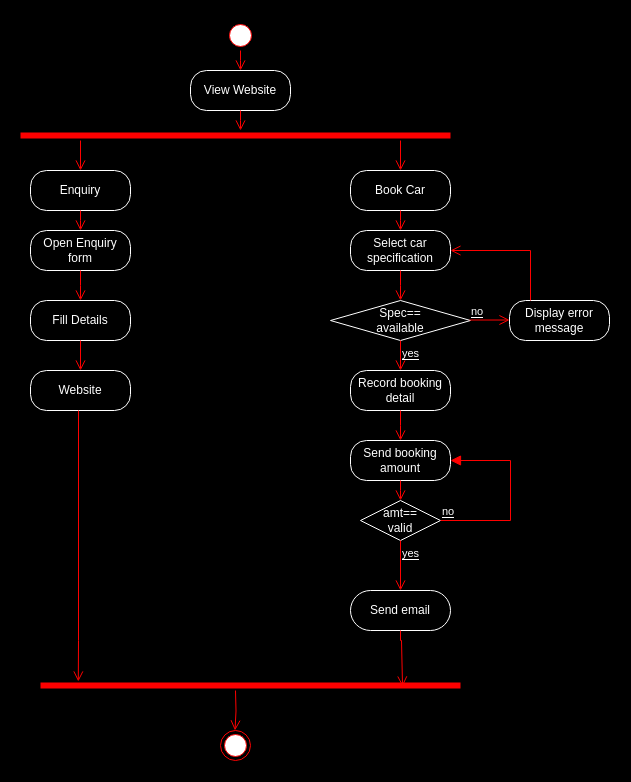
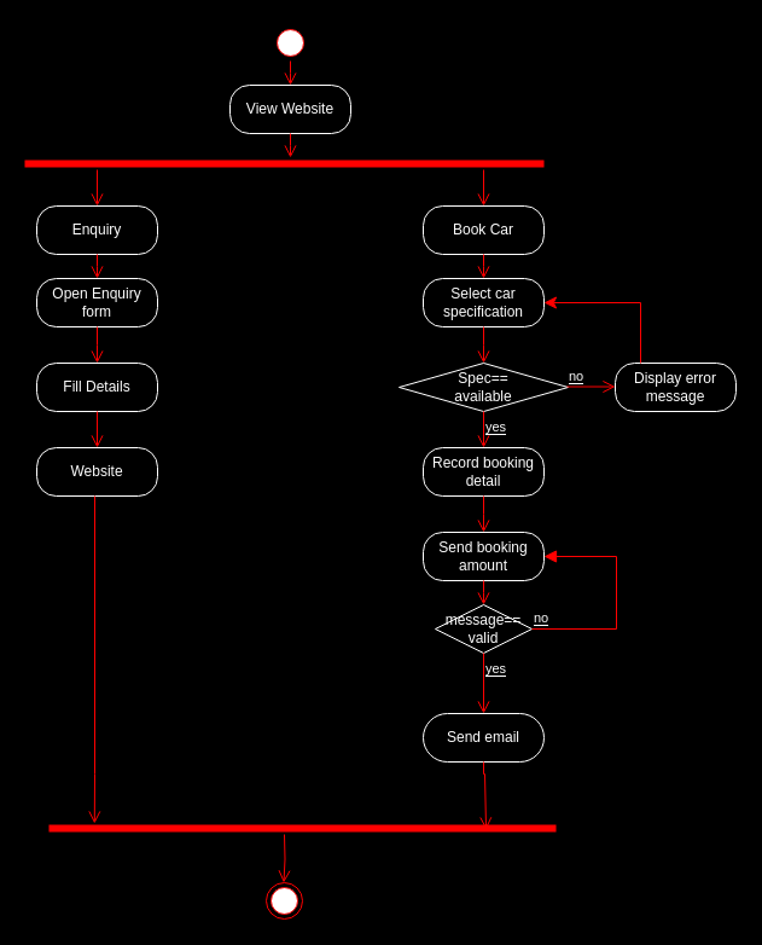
  <mxCell id="0" />
  <mxCell id="1" parent="0" />
  <mxCell id="2" value="&lt;font color=&quot;#ffffff&quot;&gt;View Website&lt;/font&gt;" style="rounded=1;whiteSpace=wrap;html=1;arcSize=40;fontColor=#000000;fillColor=#000000;strokeColor=#FFFFFF;gradientColor=none;" vertex="1" parent="1"><mxGeometry x="190" y="70" width="100" height="40" as="geometry" /></mxCell>
  <mxCell id="3" value="" style="edgeStyle=orthogonalEdgeStyle;html=1;verticalAlign=bottom;endArrow=open;endSize=8;strokeColor=#ff0000;rounded=0;" edge="1" source="2" parent="1"><mxGeometry relative="1" as="geometry"><mxPoint x="240" y="130" as="targetPoint" /></mxGeometry></mxCell>
  <mxCell id="4" value="" style="ellipse;html=1;shape=startState;fillColor=#FFFFFF;strokeColor=#ff0000;" vertex="1" parent="1"><mxGeometry x="225" y="20" width="30" height="30" as="geometry" /></mxCell>
  <mxCell id="5" value="" style="edgeStyle=orthogonalEdgeStyle;html=1;verticalAlign=bottom;endArrow=open;endSize=8;strokeColor=#ff0000;rounded=0;" edge="1" source="4" parent="1"><mxGeometry relative="1" as="geometry"><mxPoint x="240" y="70" as="targetPoint" /></mxGeometry></mxCell>
  <mxCell id="6" value="" style="shape=line;html=1;strokeWidth=6;strokeColor=#ff0000;" vertex="1" parent="1"><mxGeometry x="20" y="130" width="430" height="10" as="geometry" /></mxCell>
  <mxCell id="7" value="" style="edgeStyle=orthogonalEdgeStyle;html=1;verticalAlign=bottom;endArrow=open;endSize=8;strokeColor=#ff0000;rounded=0;fontStyle=1" edge="1" parent="1"><mxGeometry relative="1" as="geometry"><mxPoint x="400" y="170" as="targetPoint" /><mxPoint x="400" y="140" as="sourcePoint" /></mxGeometry></mxCell>
  <mxCell id="8" value="" style="edgeStyle=orthogonalEdgeStyle;html=1;verticalAlign=bottom;endArrow=open;endSize=8;strokeColor=#ff0000;rounded=0;fontStyle=1" edge="1" parent="1"><mxGeometry relative="1" as="geometry"><mxPoint x="80" y="170" as="targetPoint" /><mxPoint x="80" y="140" as="sourcePoint" /></mxGeometry></mxCell>
  <mxCell id="9" value="&lt;font color=&quot;#ffffff&quot;&gt;Enquiry&lt;/font&gt;" style="rounded=1;whiteSpace=wrap;html=1;arcSize=40;fontColor=#000000;fillColor=#000000;strokeColor=#FFFFFF;" vertex="1" parent="1"><mxGeometry x="30" y="170" width="100" height="40" as="geometry" /></mxCell>
  <mxCell id="10" value="" style="edgeStyle=orthogonalEdgeStyle;html=1;verticalAlign=bottom;endArrow=open;endSize=8;strokeColor=#ff0000;rounded=0;" edge="1" source="9" parent="1"><mxGeometry relative="1" as="geometry"><mxPoint x="80" y="230" as="targetPoint" /></mxGeometry></mxCell>
  <mxCell id="11" value="&lt;font color=&quot;#ffffff&quot;&gt;Book Car&lt;/font&gt;" style="rounded=1;whiteSpace=wrap;html=1;arcSize=40;fontColor=#000000;fillColor=#000000;strokeColor=#FFFFFF;" vertex="1" parent="1"><mxGeometry x="350" y="170" width="100" height="40" as="geometry" /></mxCell>
  <mxCell id="12" value="" style="edgeStyle=orthogonalEdgeStyle;html=1;verticalAlign=bottom;endArrow=open;endSize=8;strokeColor=#ff0000;rounded=0;" edge="1" source="11" parent="1"><mxGeometry relative="1" as="geometry"><mxPoint x="400" y="230" as="targetPoint" /></mxGeometry></mxCell>
  <mxCell id="13" value="&lt;font color=&quot;#ffffff&quot;&gt;Select car specification&lt;/font&gt;" style="rounded=1;whiteSpace=wrap;html=1;arcSize=40;fontColor=#000000;fillColor=#000000;strokeColor=#FFFFFF;" vertex="1" parent="1"><mxGeometry x="350" y="230" width="100" height="40" as="geometry" /></mxCell>
  <mxCell id="14" value="" style="edgeStyle=orthogonalEdgeStyle;html=1;verticalAlign=bottom;endArrow=open;endSize=8;strokeColor=#ff0000;rounded=0;" edge="1" source="13" parent="1"><mxGeometry relative="1" as="geometry"><mxPoint x="400" y="300" as="targetPoint" /></mxGeometry></mxCell>
  <mxCell id="15" value="&lt;font color=&quot;#ffffff&quot;&gt;Spec==&lt;/font&gt;&lt;div&gt;&lt;font color=&quot;#ffffff&quot;&gt;available&lt;/font&gt;&lt;/div&gt;" style="rhombus;whiteSpace=wrap;html=1;fontColor=#000000;fillColor=#000000;strokeColor=#FFFFFF;" vertex="1" parent="1"><mxGeometry x="330" y="300" width="140" height="40" as="geometry" /></mxCell>
  <mxCell id="16" value="&lt;font style=&quot;background-color: rgb(0, 0, 0);&quot; color=&quot;#ffffff&quot;&gt;no&lt;/font&gt;" style="edgeStyle=orthogonalEdgeStyle;html=1;align=left;verticalAlign=bottom;endArrow=open;endSize=8;strokeColor=#ff0000;rounded=0;exitX=1;exitY=0.5;exitDx=0;exitDy=0;" edge="1" parent="1"><mxGeometry x="-1" relative="1" as="geometry"><mxPoint x="509" y="319.52" as="targetPoint" /><mxPoint x="469" y="319.52" as="sourcePoint" /><Array as="points"><mxPoint x="510" y="319.52" /></Array></mxGeometry></mxCell>
  <mxCell id="17" value="&lt;font style=&quot;background-color: rgb(0, 0, 0);&quot; color=&quot;#ffffff&quot;&gt;yes&lt;/font&gt;" style="edgeStyle=orthogonalEdgeStyle;html=1;align=left;verticalAlign=top;endArrow=open;endSize=8;strokeColor=#ff0000;rounded=0;" edge="1" parent="1"><mxGeometry x="-1" relative="1" as="geometry"><mxPoint x="400" y="370" as="targetPoint" /><mxPoint x="400" y="340" as="sourcePoint" /></mxGeometry></mxCell>
  <mxCell id="18" value="&lt;font color=&quot;#ffffff&quot;&gt;Record booking detail&lt;/font&gt;" style="rounded=1;whiteSpace=wrap;html=1;arcSize=40;fontColor=#000000;fillColor=#000000;strokeColor=#FFFFFF;" vertex="1" parent="1"><mxGeometry x="350" y="370" width="100" height="40" as="geometry" /></mxCell>
  <mxCell id="19" value="" style="edgeStyle=orthogonalEdgeStyle;html=1;verticalAlign=bottom;endArrow=open;endSize=8;strokeColor=#ff0000;rounded=0;" edge="1" source="18" parent="1"><mxGeometry relative="1" as="geometry"><mxPoint x="400" y="440" as="targetPoint" /></mxGeometry></mxCell>
  <mxCell id="20" value="&lt;font color=&quot;#ffffff&quot;&gt;Send booking amount&lt;/font&gt;" style="rounded=1;whiteSpace=wrap;html=1;arcSize=40;fontColor=#000000;fillColor=#000000;strokeColor=#FFFFFF;" vertex="1" parent="1"><mxGeometry x="350" y="440" width="100" height="40" as="geometry" /></mxCell>
  <mxCell id="21" value="" style="edgeStyle=orthogonalEdgeStyle;html=1;verticalAlign=bottom;endArrow=open;endSize=8;strokeColor=#ff0000;rounded=0;" edge="1" source="20" parent="1"><mxGeometry relative="1" as="geometry"><mxPoint x="400" y="500" as="targetPoint" /></mxGeometry></mxCell>
- <mxCell id="22" value="&lt;font color=&quot;#ffffff&quot;&gt;amt==&lt;/font&gt;&lt;div&gt;&lt;font color=&quot;#ffffff&quot;&gt;valid&lt;/font&gt;&lt;/div&gt;" style="rhombus;whiteSpace=wrap;html=1;fontColor=#000000;fillColor=#000000;strokeColor=#FFFFFF;" vertex="1" parent="1"><mxGeometry x="360" y="500" width="80" height="40" as="geometry" /></mxCell>
+ <mxCell id="22" value="&lt;font color=&quot;#ffffff&quot;&gt;message==&lt;/font&gt;&lt;div&gt;&lt;font color=&quot;#ffffff&quot;&gt;valid&lt;/font&gt;&lt;/div&gt;" style="rhombus;whiteSpace=wrap;html=1;fontColor=#000000;fillColor=#000000;strokeColor=#FFFFFF;" vertex="1" parent="1"><mxGeometry x="360" y="500" width="80" height="40" as="geometry" /></mxCell>
  <mxCell id="23" value="&lt;font style=&quot;background-color: rgb(0, 0, 0);&quot; color=&quot;#ffffff&quot;&gt;no&lt;/font&gt;" style="edgeStyle=orthogonalEdgeStyle;html=1;align=left;verticalAlign=bottom;endArrow=block;endSize=8;strokeColor=#ff0000;rounded=0;entryX=1;entryY=0.5;entryDx=0;entryDy=0;" edge="1" source="22" parent="1" target="20"><mxGeometry x="-1" relative="1" as="geometry"><mxPoint x="510" y="460" as="targetPoint" /><Array as="points"><mxPoint x="510" y="520" /><mxPoint x="510" y="460" /></Array><mxPoint as="offset" /></mxGeometry></mxCell>
  <mxCell id="24" value="&lt;font style=&quot;background-color: rgb(0, 0, 0);&quot; color=&quot;#ffffff&quot;&gt;yes&lt;/font&gt;" style="edgeStyle=orthogonalEdgeStyle;html=1;align=left;verticalAlign=top;endArrow=open;endSize=8;strokeColor=#ff0000;rounded=0;" edge="1" source="22" parent="1"><mxGeometry x="-1" relative="1" as="geometry"><mxPoint x="400" y="590" as="targetPoint" /><Array as="points"><mxPoint x="400" y="590" /><mxPoint x="400" y="590" /></Array></mxGeometry></mxCell>
  <mxCell id="25" value="&lt;font color=&quot;#ffffff&quot;&gt;Send email&lt;/font&gt;" style="rounded=1;whiteSpace=wrap;html=1;arcSize=50;fontColor=#000000;fillColor=#000000;strokeColor=#FFFFFF;" vertex="1" parent="1"><mxGeometry x="350" y="590" width="100" height="40" as="geometry" /></mxCell>
  <mxCell id="26" value="" style="edgeStyle=orthogonalEdgeStyle;html=1;verticalAlign=bottom;endArrow=open;endSize=8;strokeColor=#ff0000;rounded=0;entryX=0.862;entryY=0.6;entryDx=0;entryDy=0;entryPerimeter=0;" edge="1" source="25" parent="1" target="36"><mxGeometry relative="1" as="geometry"><mxPoint x="400" y="650" as="targetPoint" /><Array as="points"><mxPoint x="400" y="640" /><mxPoint x="401" y="640" /></Array></mxGeometry></mxCell>
  <mxCell id="27" value="&lt;font color=&quot;#ffffff&quot;&gt;Display error message&lt;/font&gt;" style="rounded=1;whiteSpace=wrap;html=1;arcSize=40;fontColor=#000000;fillColor=#000000;strokeColor=#FFFFFF;" vertex="1" parent="1"><mxGeometry x="509" y="300" width="100" height="40" as="geometry" /></mxCell>
- <mxCell id="28" value="" style="edgeStyle=orthogonalEdgeStyle;html=1;verticalAlign=bottom;endArrow=open;endSize=8;strokeColor=#ff0000;rounded=0;entryX=1;entryY=0.5;entryDx=0;entryDy=0;" edge="1" source="27" parent="1" target="13"><mxGeometry relative="1" as="geometry"><mxPoint x="530" y="240" as="targetPoint" /><Array as="points"><mxPoint x="530" y="250" /></Array></mxGeometry></mxCell>
+ <mxCell id="28" value="" style="edgeStyle=orthogonalEdgeStyle;html=1;verticalAlign=bottom;endArrow=classic;endSize=8;strokeColor=#ff0000;rounded=0;entryX=1;entryY=0.5;entryDx=0;entryDy=0;" edge="1" source="27" parent="1" target="13"><mxGeometry relative="1" as="geometry"><mxPoint x="530" y="240" as="targetPoint" /><Array as="points"><mxPoint x="530" y="250" /></Array></mxGeometry></mxCell>
  <mxCell id="29" value="&lt;font color=&quot;#ffffff&quot;&gt;Open Enquiry form&lt;/font&gt;" style="rounded=1;whiteSpace=wrap;html=1;arcSize=40;fontColor=#000000;fillColor=#000000;strokeColor=#FFFFFF;" vertex="1" parent="1"><mxGeometry x="30" y="230" width="100" height="40" as="geometry" /></mxCell>
  <mxCell id="30" value="" style="edgeStyle=orthogonalEdgeStyle;html=1;verticalAlign=bottom;endArrow=open;endSize=8;strokeColor=#ff0000;rounded=0;" edge="1" source="29" parent="1"><mxGeometry relative="1" as="geometry"><mxPoint x="80" y="300" as="targetPoint" /></mxGeometry></mxCell>
  <mxCell id="31" value="&lt;font color=&quot;#ffffff&quot;&gt;Fill Details&lt;/font&gt;" style="rounded=1;whiteSpace=wrap;html=1;arcSize=40;fontColor=#000000;fillColor=#000000;strokeColor=#FFFFFF;" vertex="1" parent="1"><mxGeometry x="30" y="300" width="100" height="40" as="geometry" /></mxCell>
  <mxCell id="32" value="" style="edgeStyle=orthogonalEdgeStyle;html=1;verticalAlign=bottom;endArrow=open;endSize=8;strokeColor=#ff0000;rounded=0;" edge="1" source="31" parent="1"><mxGeometry relative="1" as="geometry"><mxPoint x="80" y="370" as="targetPoint" /><Array as="points"><mxPoint x="80" y="370" /><mxPoint x="81" y="370" /></Array></mxGeometry></mxCell>
  <mxCell id="33" value="&lt;font color=&quot;#ffffff&quot;&gt;Website&lt;/font&gt;" style="rounded=1;whiteSpace=wrap;html=1;arcSize=40;fontColor=#000000;fillColor=#000000;strokeColor=#FFFFFF;" vertex="1" parent="1"><mxGeometry x="30" y="370" width="100" height="40" as="geometry" /></mxCell>
  <mxCell id="34" value="" style="edgeStyle=orthogonalEdgeStyle;html=1;verticalAlign=bottom;endArrow=open;endSize=8;strokeColor=#ff0000;rounded=0;entryX=0.09;entryY=0.1;entryDx=0;entryDy=0;entryPerimeter=0;" edge="1" source="33" parent="1" target="36"><mxGeometry relative="1" as="geometry"><mxPoint x="80" y="670" as="targetPoint" /><Array as="points"><mxPoint x="78" y="640" /><mxPoint x="78" y="640" /></Array></mxGeometry></mxCell>
  <mxCell id="35" value="" style="ellipse;html=1;shape=endState;fillColor=#FFFFFF;strokeColor=#ff0000;" vertex="1" parent="1"><mxGeometry x="220" y="730" width="30" height="30" as="geometry" /></mxCell>
  <mxCell id="36" value="" style="shape=line;html=1;strokeWidth=6;strokeColor=#ff0000;" vertex="1" parent="1"><mxGeometry x="40" y="680" width="420" height="10" as="geometry" /></mxCell>
  <mxCell id="37" value="" style="edgeStyle=orthogonalEdgeStyle;html=1;verticalAlign=bottom;endArrow=open;endSize=8;strokeColor=#ff0000;rounded=0;" edge="1" parent="1"><mxGeometry relative="1" as="geometry"><mxPoint x="234.5" y="730" as="targetPoint" /><mxPoint x="235" y="690" as="sourcePoint" /></mxGeometry></mxCell>
